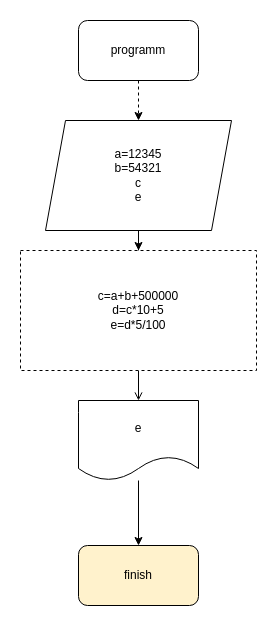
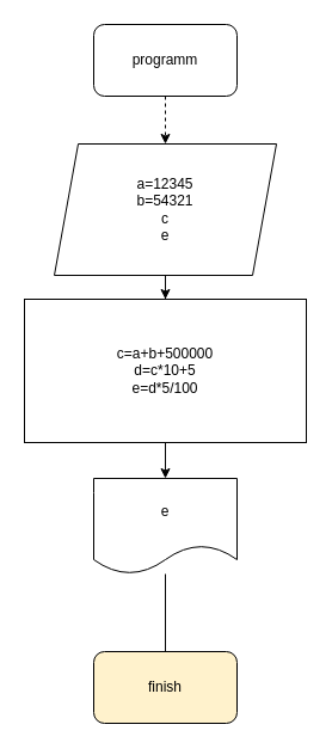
  <mxCell id="0" />
  <mxCell id="1" parent="0" />
  <mxCell id="2" value="" style="edgeStyle=orthogonalEdgeStyle;rounded=0;orthogonalLoop=1;jettySize=auto;html=1;dashed=1;" edge="1" parent="1" source="3" target="5"><mxGeometry relative="1" as="geometry" /></mxCell>
  <mxCell id="3" value="programm" style="rounded=1;whiteSpace=wrap;html=1;" vertex="1" parent="1"><mxGeometry x="78" y="20" width="120" height="60" as="geometry" /></mxCell>
  <mxCell id="4" value="" style="edgeStyle=orthogonalEdgeStyle;rounded=0;orthogonalLoop=1;jettySize=auto;html=1;" edge="1" parent="1" source="5" target="7"><mxGeometry relative="1" as="geometry" /></mxCell>
  <mxCell id="5" value="a=12345&lt;br&gt;b=54321&lt;br&gt;c&lt;br&gt;e" style="shape=parallelogram;perimeter=parallelogramPerimeter;whiteSpace=wrap;html=1;fixedSize=1;" vertex="1" parent="1"><mxGeometry x="45" y="120" width="186" height="110" as="geometry" /></mxCell>
- <mxCell id="6" value="" style="edgeStyle=orthogonalEdgeStyle;rounded=0;orthogonalLoop=1;jettySize=auto;html=1;endArrow=open;" edge="1" parent="1" source="7" target="9"><mxGeometry relative="1" as="geometry" /></mxCell>
- <mxCell id="7" value="c=a+b+500000&lt;br&gt;d=c*10+5&lt;br&gt;e=d*5/100" style="rounded=0;whiteSpace=wrap;html=1;dashed=1;" vertex="1" parent="1"><mxGeometry x="20" y="250" width="236" height="120" as="geometry" /></mxCell>
- <mxCell id="8" value="" style="edgeStyle=orthogonalEdgeStyle;rounded=0;orthogonalLoop=1;jettySize=auto;html=1;" edge="1" parent="1" source="9" target="10"><mxGeometry relative="1" as="geometry" /></mxCell>
+ <mxCell id="6" value="" style="edgeStyle=orthogonalEdgeStyle;rounded=0;orthogonalLoop=1;jettySize=auto;html=1;" edge="1" parent="1" source="7" target="9"><mxGeometry relative="1" as="geometry" /></mxCell>
+ <mxCell id="7" value="c=a+b+500000&lt;br&gt;d=c*10+5&lt;br&gt;e=d*5/100" style="rounded=0;whiteSpace=wrap;html=1;" vertex="1" parent="1"><mxGeometry x="20" y="250" width="236" height="120" as="geometry" /></mxCell>
+ <mxCell id="8" value="" style="edgeStyle=orthogonalEdgeStyle;rounded=0;orthogonalLoop=1;jettySize=auto;html=1;endArrow=none;" edge="1" parent="1" source="9" target="10"><mxGeometry relative="1" as="geometry" /></mxCell>
  <mxCell id="9" value="e" style="shape=document;whiteSpace=wrap;html=1;boundedLbl=1;" vertex="1" parent="1"><mxGeometry x="78" y="400" width="120" height="80" as="geometry" /></mxCell>
  <mxCell id="10" value="finish" style="rounded=1;whiteSpace=wrap;html=1;fillColor=#fff2cc;" vertex="1" parent="1"><mxGeometry x="78" y="545" width="120" height="60" as="geometry" /></mxCell>
